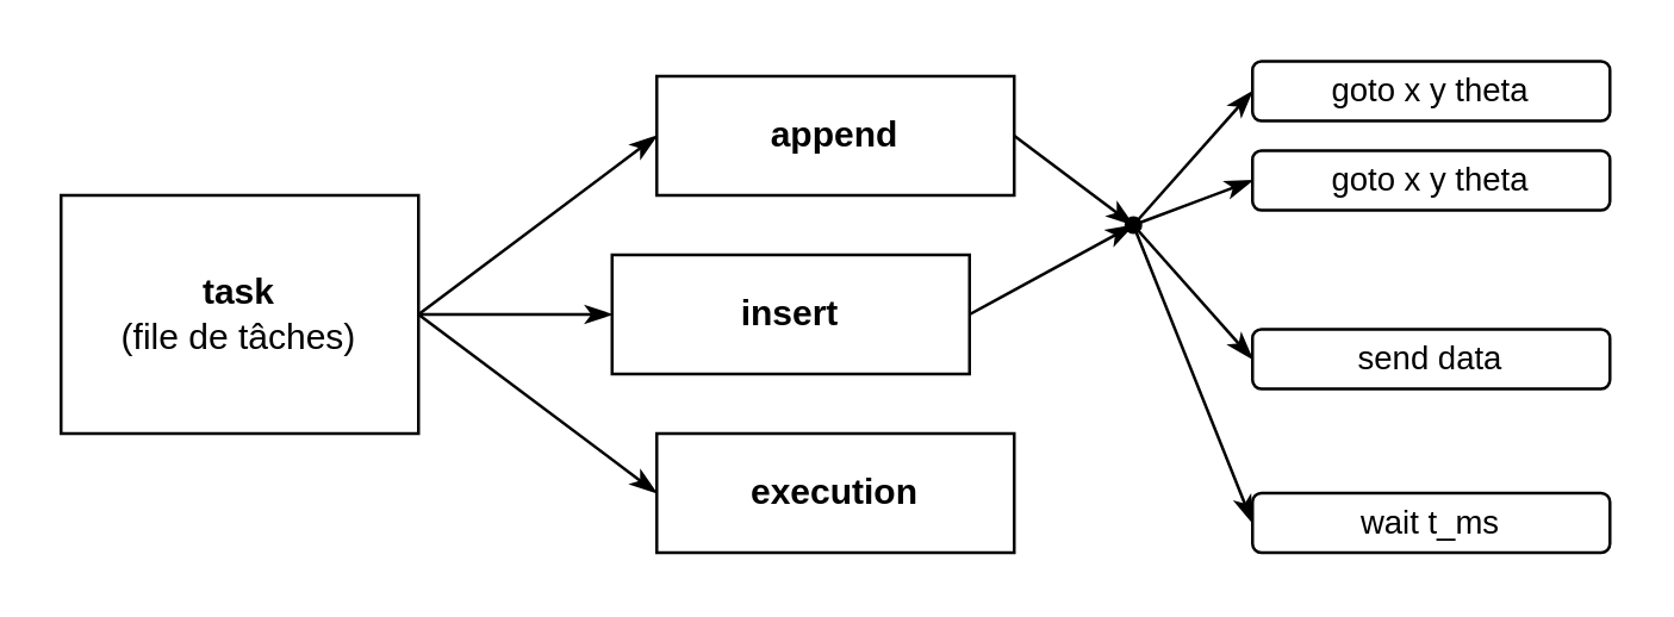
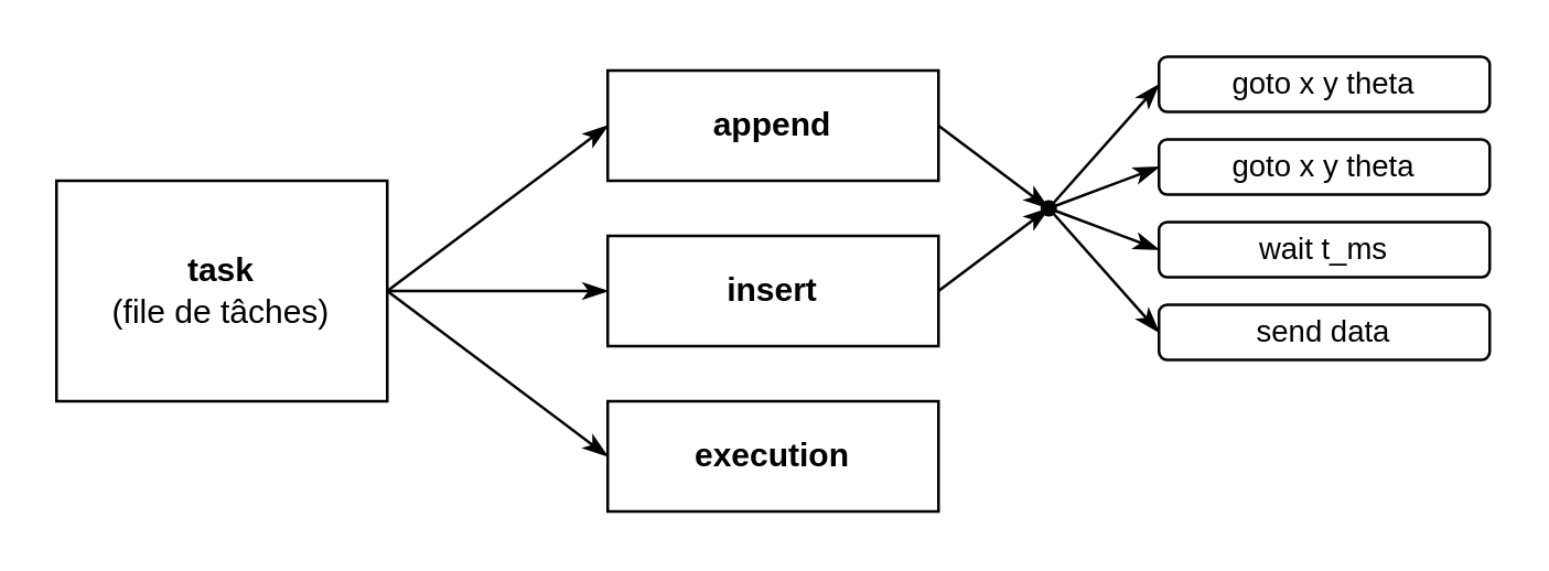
  <mxCell id="0" />
  <mxCell id="1" parent="0" />
  <mxCell id="2" style="edgeStyle=none;rounded=0;orthogonalLoop=1;jettySize=auto;html=1;exitX=1;exitY=0.5;exitDx=0;exitDy=0;entryX=0;entryY=0.5;entryDx=0;entryDy=0;strokeColor=default;align=center;verticalAlign=middle;fontFamily=Helvetica;fontSize=11;fontColor=default;labelBackgroundColor=default;endArrow=classicThin;endFill=1;" edge="1" parent="1" source="5" target="7"><mxGeometry relative="1" as="geometry" /></mxCell>
  <mxCell id="3" style="edgeStyle=none;rounded=0;orthogonalLoop=1;jettySize=auto;html=1;exitX=1;exitY=0.5;exitDx=0;exitDy=0;entryX=0;entryY=0.5;entryDx=0;entryDy=0;strokeColor=default;align=center;verticalAlign=middle;fontFamily=Helvetica;fontSize=11;fontColor=default;labelBackgroundColor=default;endArrow=classicThin;endFill=1;" edge="1" parent="1" source="5" target="8"><mxGeometry relative="1" as="geometry" /></mxCell>
  <mxCell id="4" style="edgeStyle=none;rounded=0;orthogonalLoop=1;jettySize=auto;html=1;exitX=1;exitY=0.5;exitDx=0;exitDy=0;entryX=0;entryY=0.5;entryDx=0;entryDy=0;strokeColor=default;align=center;verticalAlign=middle;fontFamily=Helvetica;fontSize=11;fontColor=default;labelBackgroundColor=default;endArrow=classicThin;endFill=1;" edge="1" parent="1" source="5" target="9"><mxGeometry relative="1" as="geometry" /></mxCell>
  <mxCell id="5" value="&lt;b&gt;task&lt;/b&gt;&lt;div&gt;(file de tâches)&lt;/div&gt;" style="rounded=0;whiteSpace=wrap;html=1;" vertex="1" parent="1"><mxGeometry x="20" y="65" width="120" height="80" as="geometry" /></mxCell>
  <mxCell id="6" style="rounded=0;orthogonalLoop=1;jettySize=auto;html=1;exitX=1;exitY=0.5;exitDx=0;exitDy=0;endArrow=classicThin;endFill=1;entryX=0.54;entryY=0.55;entryDx=0;entryDy=0;entryPerimeter=0;" edge="1" parent="1" source="7" target="10"><mxGeometry relative="1" as="geometry"><mxPoint x="400" y="75" as="targetPoint" /></mxGeometry></mxCell>
  <mxCell id="7" value="&lt;b&gt;append&lt;/b&gt;" style="rounded=0;whiteSpace=wrap;html=1;" vertex="1" parent="1"><mxGeometry x="220" y="25" width="120" height="40" as="geometry" /></mxCell>
- <mxCell id="8" value="&lt;b&gt;insert&lt;/b&gt;" style="rounded=0;whiteSpace=wrap;html=1;" vertex="1" parent="1"><mxGeometry x="205" y="85" width="120" height="40" as="geometry" /></mxCell>
+ <mxCell id="8" value="&lt;b&gt;insert&lt;/b&gt;" style="rounded=0;whiteSpace=wrap;html=1;" vertex="1" parent="1"><mxGeometry x="220" y="85" width="120" height="40" as="geometry" /></mxCell>
  <mxCell id="9" value="&lt;b&gt;execution&lt;/b&gt;" style="rounded=0;whiteSpace=wrap;html=1;" vertex="1" parent="1"><mxGeometry x="220" y="145" width="120" height="40" as="geometry" /></mxCell>
  <mxCell id="10" value="" style="shape=waypoint;sketch=0;size=6;pointerEvents=1;points=[];fillColor=none;resizable=0;rotatable=0;perimeter=centerPerimeter;snapToPoint=1;" vertex="1" parent="1"><mxGeometry x="370" y="65" width="20" height="20" as="geometry" /></mxCell>
  <mxCell id="11" style="rounded=0;orthogonalLoop=1;jettySize=auto;html=1;exitX=1;exitY=0.5;exitDx=0;exitDy=0;entryX=0.66;entryY=0.55;entryDx=0;entryDy=0;entryPerimeter=0;endArrow=classicThin;endFill=1;" edge="1" parent="1" source="8" target="10"><mxGeometry relative="1" as="geometry" /></mxCell>
  <mxCell id="12" value="goto x y theta" style="rounded=1;whiteSpace=wrap;html=1;fontFamily=Helvetica;fontSize=11;fontColor=default;labelBackgroundColor=default;" vertex="1" parent="1"><mxGeometry x="420" y="20" width="120" height="20" as="geometry" /></mxCell>
- <mxCell id="13" value="wait t_ms" style="rounded=1;whiteSpace=wrap;html=1;fontFamily=Helvetica;fontSize=11;fontColor=default;labelBackgroundColor=default;" vertex="1" parent="1"><mxGeometry x="420" y="165" width="120" height="20" as="geometry" /></mxCell>
+ <mxCell id="13" value="wait t_ms" style="rounded=1;whiteSpace=wrap;html=1;fontFamily=Helvetica;fontSize=11;fontColor=default;labelBackgroundColor=default;" vertex="1" parent="1"><mxGeometry x="420" y="80" width="120" height="20" as="geometry" /></mxCell>
  <mxCell id="14" value="goto x y theta" style="rounded=1;whiteSpace=wrap;html=1;fontFamily=Helvetica;fontSize=11;fontColor=default;labelBackgroundColor=default;" vertex="1" parent="1"><mxGeometry x="420" y="50" width="120" height="20" as="geometry" /></mxCell>
  <mxCell id="15" value="send data" style="rounded=1;whiteSpace=wrap;html=1;fontFamily=Helvetica;fontSize=11;fontColor=default;labelBackgroundColor=default;" vertex="1" parent="1"><mxGeometry x="420" y="110" width="120" height="20" as="geometry" /></mxCell>
  <mxCell id="16" value="" style="endArrow=classicThin;html=1;rounded=0;strokeColor=default;align=center;verticalAlign=middle;fontFamily=Helvetica;fontSize=11;fontColor=default;labelBackgroundColor=default;exitX=1.3;exitY=0.35;exitDx=0;exitDy=0;exitPerimeter=0;entryX=0;entryY=0.5;entryDx=0;entryDy=0;endFill=1;" edge="1" parent="1" source="10" target="12"><mxGeometry width="50" height="50" relative="1" as="geometry"><mxPoint x="370" y="255" as="sourcePoint" /><mxPoint x="420" y="205" as="targetPoint" /></mxGeometry></mxCell>
  <mxCell id="17" value="" style="endArrow=classicThin;html=1;rounded=0;strokeColor=default;align=center;verticalAlign=middle;fontFamily=Helvetica;fontSize=11;fontColor=default;labelBackgroundColor=default;entryX=0;entryY=0.5;entryDx=0;entryDy=0;endFill=1;exitX=0.86;exitY=0.79;exitDx=0;exitDy=0;exitPerimeter=0;" edge="1" parent="1" source="10" target="14"><mxGeometry width="50" height="50" relative="1" as="geometry"><mxPoint x="380" y="75" as="sourcePoint" /><mxPoint x="430" y="40" as="targetPoint" /></mxGeometry></mxCell>
  <mxCell id="18" value="" style="endArrow=classicThin;html=1;rounded=0;strokeColor=default;align=center;verticalAlign=middle;fontFamily=Helvetica;fontSize=11;fontColor=default;labelBackgroundColor=default;entryX=0;entryY=0.5;entryDx=0;entryDy=0;endFill=1;exitX=0.26;exitY=0.51;exitDx=0;exitDy=0;exitPerimeter=0;" edge="1" parent="1" source="10" target="13"><mxGeometry width="50" height="50" relative="1" as="geometry"><mxPoint x="390" y="85" as="sourcePoint" /><mxPoint x="430" y="70" as="targetPoint" /></mxGeometry></mxCell>
  <mxCell id="19" value="" style="endArrow=classicThin;html=1;rounded=0;strokeColor=default;align=center;verticalAlign=middle;fontFamily=Helvetica;fontSize=11;fontColor=default;labelBackgroundColor=default;entryX=0;entryY=0.5;entryDx=0;entryDy=0;endFill=1;exitX=0.5;exitY=0.5;exitDx=0;exitDy=0;exitPerimeter=0;" edge="1" parent="1" source="10" target="15"><mxGeometry width="50" height="50" relative="1" as="geometry"><mxPoint x="400" y="95" as="sourcePoint" /><mxPoint x="440" y="80" as="targetPoint" /></mxGeometry></mxCell>
